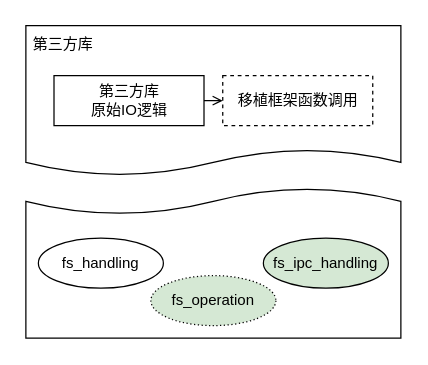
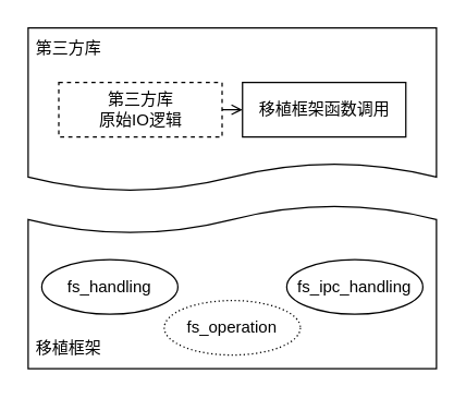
  <mxCell id="0" />
  <mxCell id="1" parent="0" />
  <mxCell id="2" value="" style="shape=document;whiteSpace=wrap;html=1;boundedLbl=1;size=0.176;" vertex="1" parent="1"><mxGeometry x="20" y="20" width="300" height="120" as="geometry" /></mxCell>
  <mxCell id="3" style="edgeStyle=orthogonalEdgeStyle;rounded=0;orthogonalLoop=1;jettySize=auto;html=1;exitX=1;exitY=0.5;exitDx=0;exitDy=0;entryX=0;entryY=0.5;entryDx=0;entryDy=0;endArrow=open;" edge="1" parent="1" source="4" target="5"><mxGeometry relative="1" as="geometry" /></mxCell>
- <mxCell id="4" value="第三方库&lt;br&gt;原始IO逻辑" style="rounded=0;whiteSpace=wrap;html=1;dashed=0;" vertex="1" parent="1"><mxGeometry x="42.5" y="60" width="120" height="40" as="geometry" /></mxCell>
- <mxCell id="5" value="移植框架函数调用" style="rounded=0;whiteSpace=wrap;html=1;dashed=1;" vertex="1" parent="1"><mxGeometry x="177.5" y="60" width="120" height="40" as="geometry" /></mxCell>
+ <mxCell id="4" value="第三方库&lt;br&gt;原始IO逻辑" style="rounded=0;whiteSpace=wrap;html=1;dashed=1;" vertex="1" parent="1"><mxGeometry x="42.5" y="60" width="120" height="40" as="geometry" /></mxCell>
+ <mxCell id="5" value="移植框架函数调用" style="rounded=0;whiteSpace=wrap;html=1;" vertex="1" parent="1"><mxGeometry x="177.5" y="60" width="120" height="40" as="geometry" /></mxCell>
  <mxCell id="6" value="第三方库" style="text;html=1;strokeColor=none;fillColor=none;align=center;verticalAlign=middle;whiteSpace=wrap;rounded=0;dashed=1;" vertex="1" parent="1"><mxGeometry x="20" y="20" width="60" height="30" as="geometry" /></mxCell>
  <mxCell id="7" value="" style="shape=document;whiteSpace=wrap;html=1;boundedLbl=1;size=0.176;rotation=-180;" vertex="1" parent="1"><mxGeometry x="20" y="150" width="300" height="120" as="geometry" /></mxCell>
+ <mxCell id="8" value="移植框架" style="text;html=1;strokeColor=none;fillColor=none;align=center;verticalAlign=middle;whiteSpace=wrap;rounded=0;" vertex="1" parent="1"><mxGeometry x="20" y="240" width="60" height="30" as="geometry" /></mxCell>
  <mxCell id="9" value="fs_handling" style="ellipse;whiteSpace=wrap;html=1;" vertex="1" parent="1"><mxGeometry x="30" y="190" width="100" height="40" as="geometry" /></mxCell>
- <mxCell id="10" value="fs_operation" style="ellipse;whiteSpace=wrap;html=1;dashed=1;dashPattern=1 2;fillColor=#d5e8d4;" vertex="1" parent="1"><mxGeometry x="120" y="220" width="100" height="40" as="geometry" /></mxCell>
- <mxCell id="11" value="fs_ipc_handling" style="ellipse;whiteSpace=wrap;html=1;fillColor=#d5e8d4;" vertex="1" parent="1"><mxGeometry x="210" y="190" width="100" height="40" as="geometry" /></mxCell>
+ <mxCell id="10" value="fs_operation" style="ellipse;whiteSpace=wrap;html=1;dashed=1;dashPattern=1 2;" vertex="1" parent="1"><mxGeometry x="120" y="220" width="100" height="40" as="geometry" /></mxCell>
+ <mxCell id="11" value="fs_ipc_handling" style="ellipse;whiteSpace=wrap;html=1;" vertex="1" parent="1"><mxGeometry x="210" y="190" width="100" height="40" as="geometry" /></mxCell>
